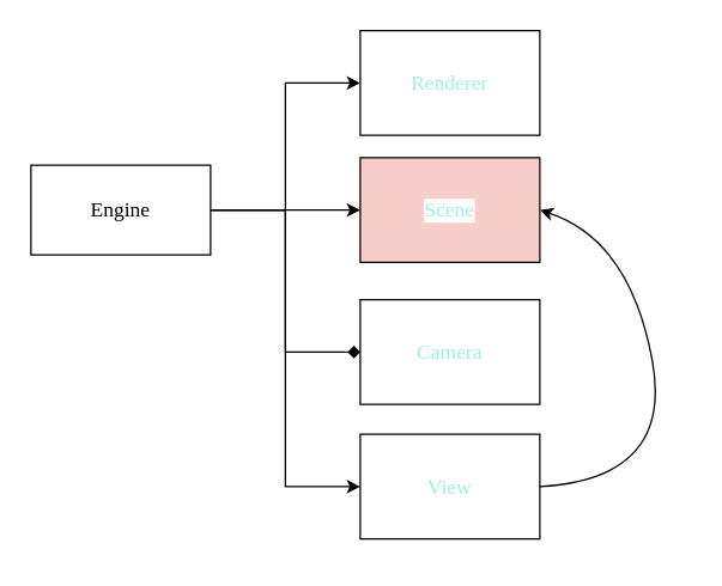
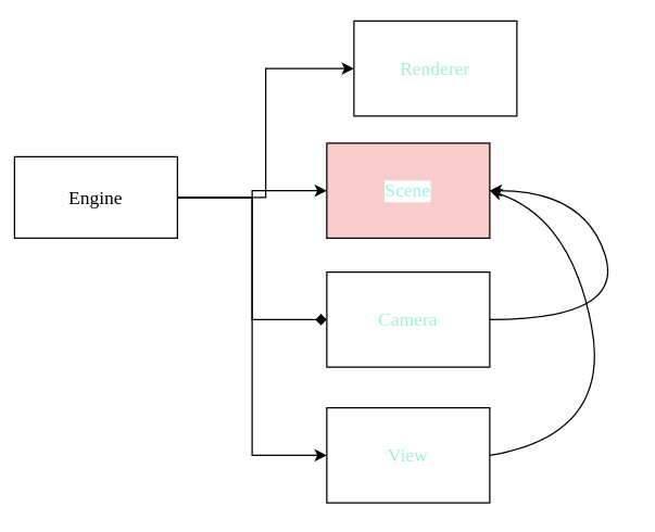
  <mxCell id="0" />
  <mxCell id="1" parent="0" />
  <mxCell id="2" value="" style="edgeStyle=orthogonalEdgeStyle;rounded=0;orthogonalLoop=1;jettySize=auto;html=1;fontColor=#000000;entryX=0;entryY=0.5;entryDx=0;entryDy=0;" edge="1" parent="1" source="6" target="7"><mxGeometry relative="1" as="geometry" /></mxCell>
  <mxCell id="3" style="edgeStyle=orthogonalEdgeStyle;rounded=0;orthogonalLoop=1;jettySize=auto;html=1;fontColor=#000000;entryX=0;entryY=0.5;entryDx=0;entryDy=0;" edge="1" parent="1" source="6" target="8"><mxGeometry relative="1" as="geometry"><mxPoint x="250" y="140" as="targetPoint" /></mxGeometry></mxCell>
  <mxCell id="4" style="edgeStyle=orthogonalEdgeStyle;rounded=0;orthogonalLoop=1;jettySize=auto;html=1;entryX=0;entryY=0.5;entryDx=0;entryDy=0;fontColor=#000000;endArrow=diamond;" edge="1" parent="1" source="6" target="10"><mxGeometry relative="1" as="geometry" /></mxCell>
  <mxCell id="5" style="edgeStyle=orthogonalEdgeStyle;rounded=0;orthogonalLoop=1;jettySize=auto;html=1;entryX=0;entryY=0.5;entryDx=0;entryDy=0;fontColor=#000000;" edge="1" parent="1" source="6" target="9"><mxGeometry relative="1" as="geometry" /></mxCell>
- <mxCell id="6" value="&lt;p class=&quot;p1&quot; style=&quot;margin: 0px; font-stretch: normal; font-size: 14px; line-height: normal; font-family: menlo;&quot;&gt;Engine&lt;/p&gt;" style="whiteSpace=wrap;html=1;strokeColor=#000000;fontColor=#000000;labelBackgroundColor=default;" vertex="1" parent="1"><mxGeometry x="20" y="110" width="120" height="60" as="geometry" /></mxCell>
- <mxCell id="7" value="&lt;p class=&quot;p1&quot; style=&quot;margin: 0px; font-stretch: normal; font-size: 14px; line-height: normal; font-family: menlo; color: rgb(158, 241, 221);&quot;&gt;Renderer&lt;/p&gt;" style="whiteSpace=wrap;html=1;strokeColor=#000000;fontColor=#000000;labelBackgroundColor=default;" vertex="1" parent="1"><mxGeometry x="240" y="20" width="120" height="70" as="geometry" /></mxCell>
+ <mxCell id="6" value="&lt;p class=&quot;p1&quot; style=&quot;margin: 0px; font-stretch: normal; font-size: 14px; line-height: normal; font-family: menlo;&quot;&gt;Engine&lt;/p&gt;" style="whiteSpace=wrap;html=1;strokeColor=#000000;fontColor=#000000;labelBackgroundColor=default;" vertex="1" parent="1"><mxGeometry x="10" y="115" width="120" height="60" as="geometry" /></mxCell>
+ <mxCell id="7" value="&lt;p class=&quot;p1&quot; style=&quot;margin: 0px; font-stretch: normal; font-size: 14px; line-height: normal; font-family: menlo; color: rgb(158, 241, 221);&quot;&gt;Renderer&lt;/p&gt;" style="whiteSpace=wrap;html=1;strokeColor=#000000;fontColor=#000000;labelBackgroundColor=default;" vertex="1" parent="1"><mxGeometry x="260" y="15" width="120" height="70" as="geometry" /></mxCell>
  <mxCell id="8" value="&lt;p class=&quot;p1&quot; style=&quot;margin: 0px; font-stretch: normal; font-size: 14px; line-height: normal; font-family: menlo; color: rgb(158, 241, 221);&quot;&gt;Scene&lt;/p&gt;" style="whiteSpace=wrap;html=1;strokeColor=#000000;fontColor=#000000;labelBackgroundColor=#FFFFFF;fillColor=#f8cecc;" vertex="1" parent="1"><mxGeometry x="240" y="105" width="120" height="70" as="geometry" /></mxCell>
- <mxCell id="9" value="&lt;p class=&quot;p1&quot; style=&quot;margin: 0px; font-stretch: normal; font-size: 14px; line-height: normal; font-family: menlo; color: rgb(158, 241, 221);&quot;&gt;View&lt;/p&gt;" style="whiteSpace=wrap;html=1;strokeColor=#000000;fontColor=#000000;labelBackgroundColor=#FFFFFF;" vertex="1" parent="1"><mxGeometry x="240" y="290" width="120" height="70" as="geometry" /></mxCell>
+ <mxCell id="9" value="&lt;p class=&quot;p1&quot; style=&quot;margin: 0px; font-stretch: normal; font-size: 14px; line-height: normal; font-family: menlo; color: rgb(158, 241, 221);&quot;&gt;View&lt;/p&gt;" style="whiteSpace=wrap;html=1;strokeColor=#000000;fontColor=#000000;labelBackgroundColor=#FFFFFF;" vertex="1" parent="1"><mxGeometry x="240" y="300" width="120" height="70" as="geometry" /></mxCell>
  <mxCell id="10" value="&lt;p class=&quot;p1&quot; style=&quot;margin: 0px; font-stretch: normal; font-size: 14px; line-height: normal; font-family: menlo; color: rgb(158, 241, 221);&quot;&gt;Camera&lt;/p&gt;" style="whiteSpace=wrap;html=1;strokeColor=#000000;fontColor=#000000;labelBackgroundColor=#FFFFFF;" vertex="1" parent="1"><mxGeometry x="240" y="200" width="120" height="70" as="geometry" /></mxCell>
  <mxCell id="11" value="" style="curved=1;endArrow=classic;html=1;rounded=0;fontColor=#000000;exitX=1;exitY=0.5;exitDx=0;exitDy=0;entryX=1;entryY=0.5;entryDx=0;entryDy=0;" edge="1" parent="1" source="9" target="8"><mxGeometry width="50" height="50" relative="1" as="geometry"><mxPoint x="410" y="370" as="sourcePoint" /><mxPoint x="460" y="320" as="targetPoint" /><Array as="points"><mxPoint x="450" y="320" /><mxPoint x="420" y="160" /></Array></mxGeometry></mxCell>
+ <mxCell id="12" value="" style="curved=1;endArrow=classic;html=1;rounded=0;fontColor=#000000;exitX=1;exitY=0.5;exitDx=0;exitDy=0;entryX=1;entryY=0.5;entryDx=0;entryDy=0;" edge="1" parent="1" source="10" target="8"><mxGeometry width="50" height="50" relative="1" as="geometry"><mxPoint x="460" y="250" as="sourcePoint" /><mxPoint x="510" y="200" as="targetPoint" /><Array as="points"><mxPoint x="460" y="235" /><mxPoint x="430" y="140" /></Array></mxGeometry></mxCell>
